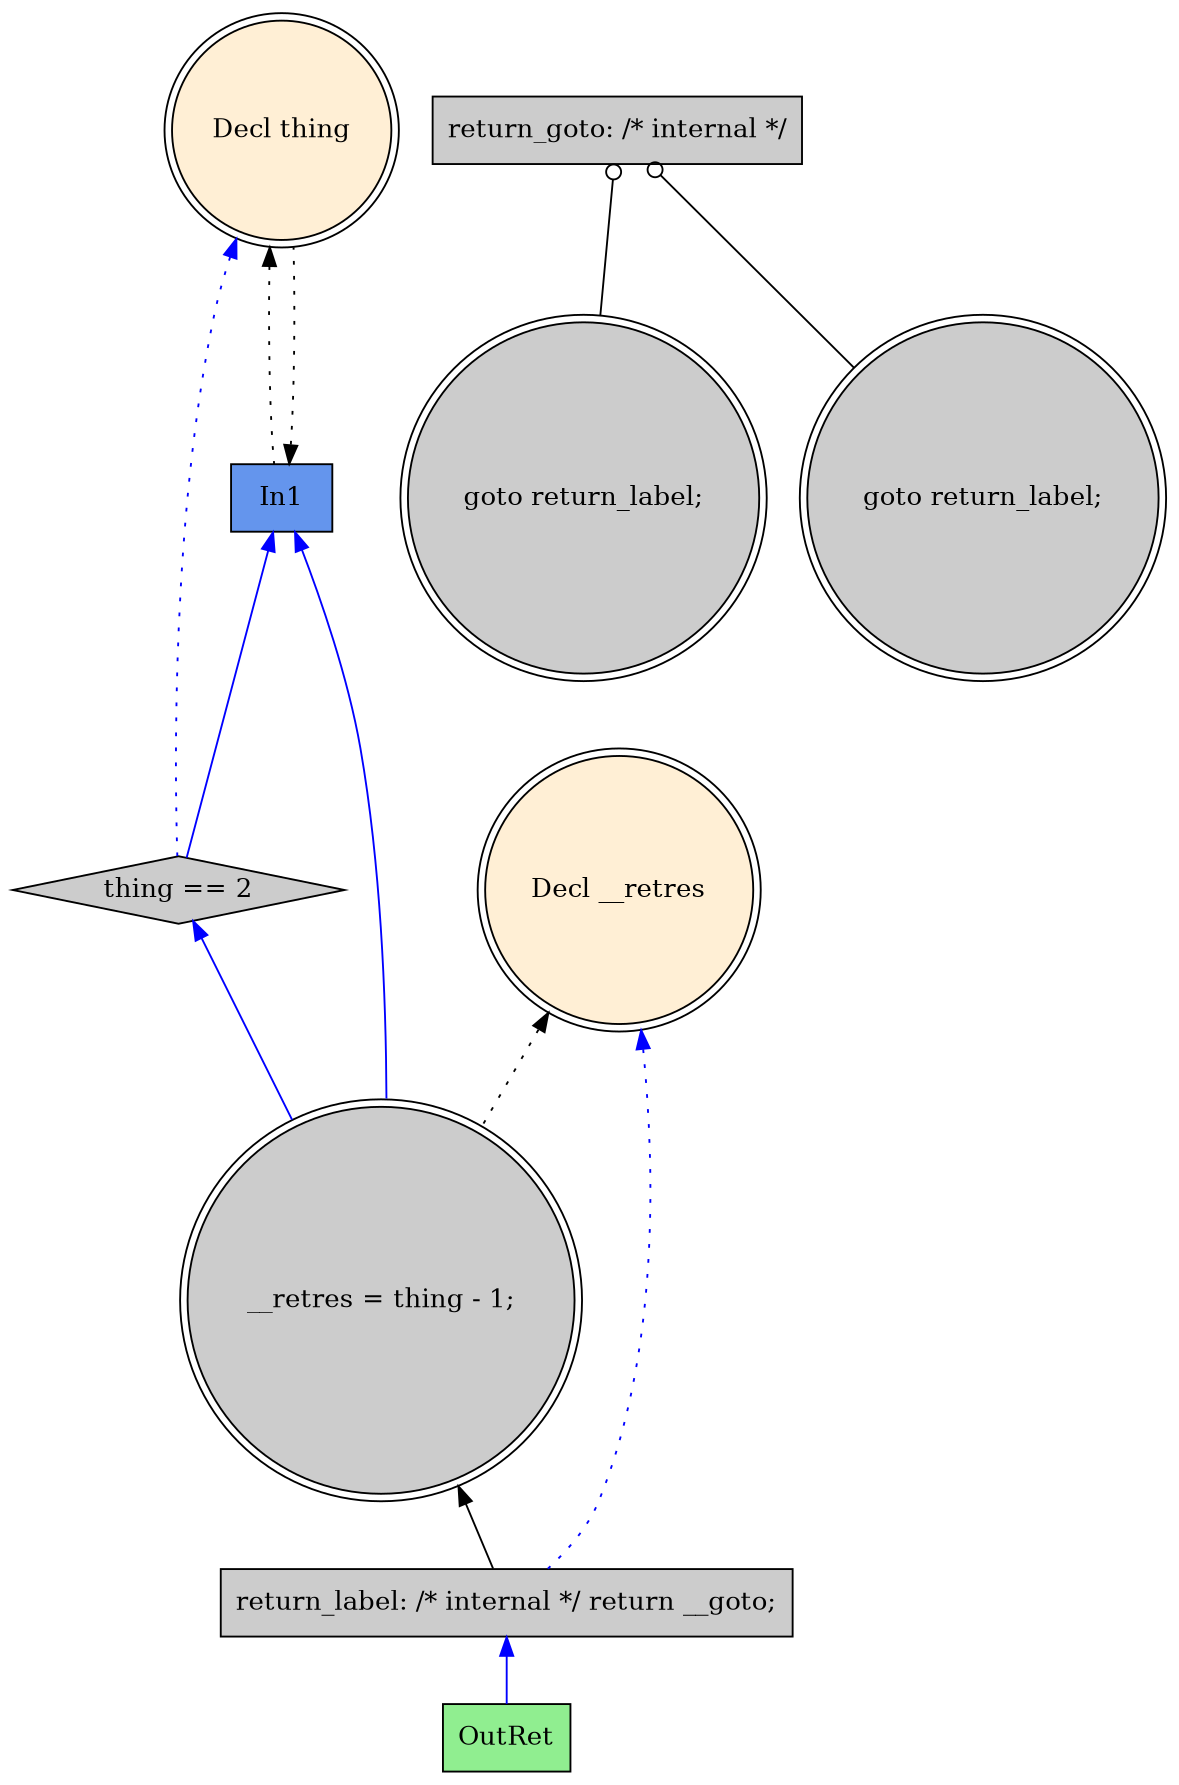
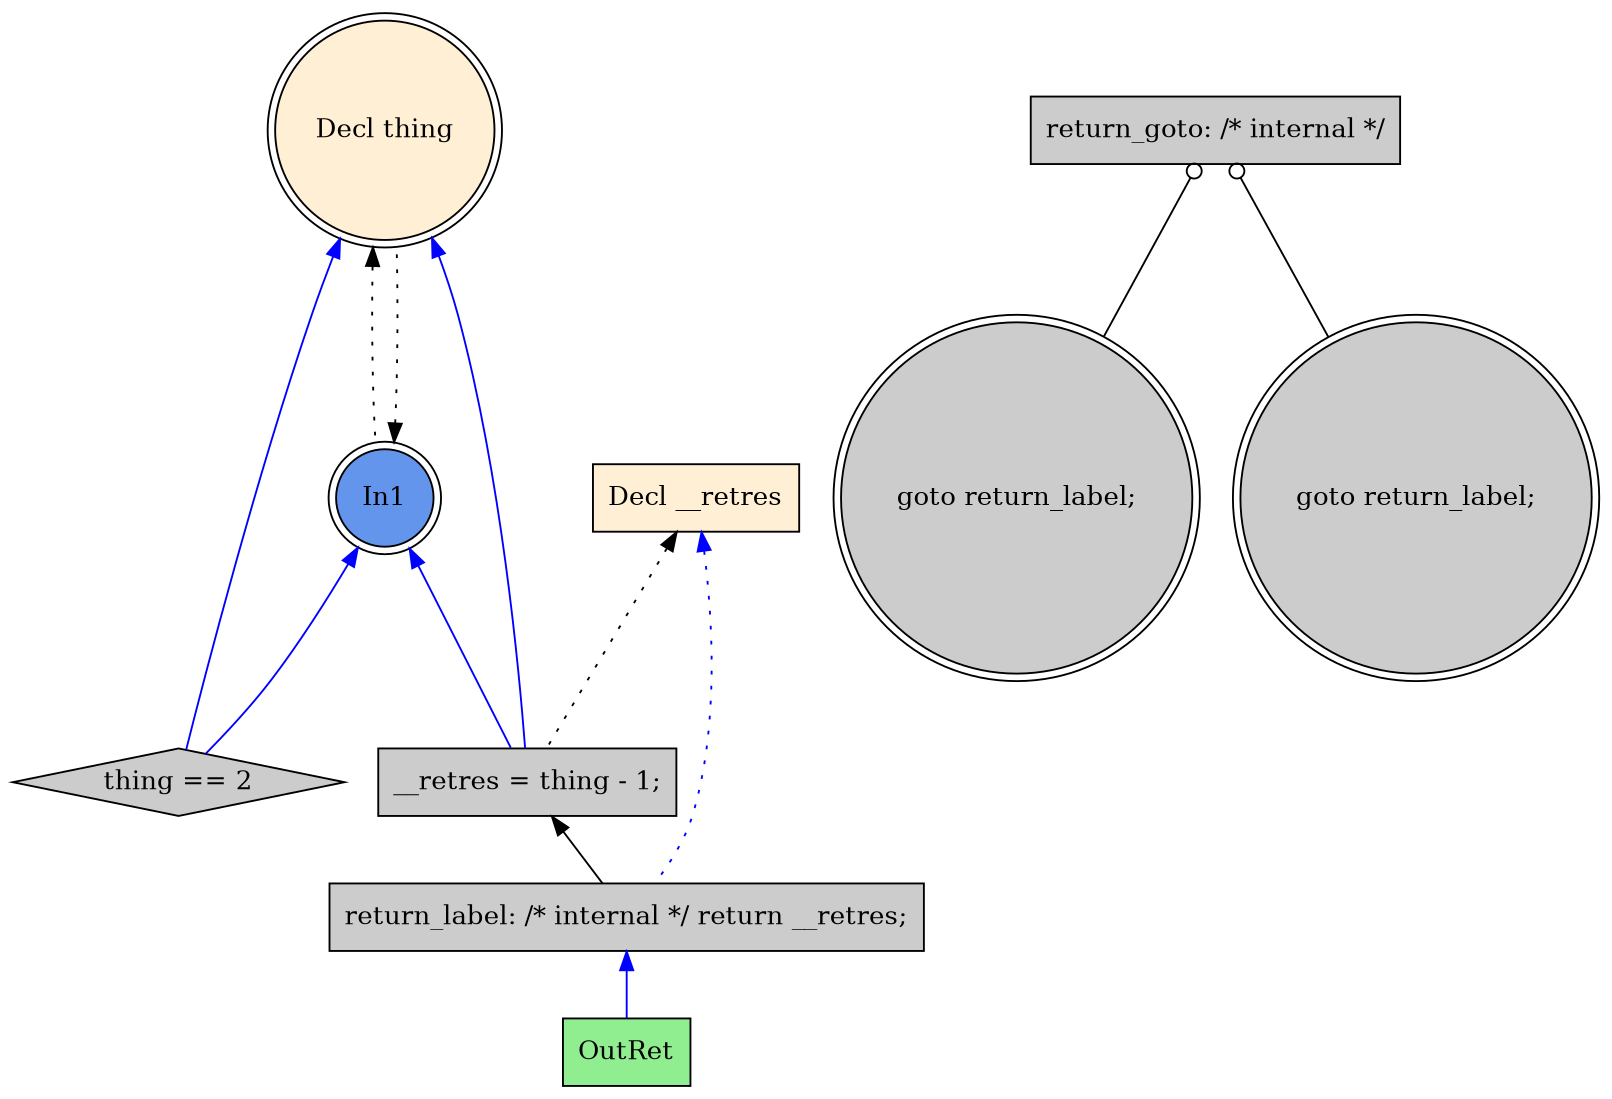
  digraph {
    rankdir=TB
    node [fillcolor="#CCCCCC" shape=box style=filled]
    edge [color="#000000" dir=back]
    n1 [fillcolor="#FFEFD5" label="Decl thing" shape=doublecircle]
-   n2 [fillcolor="#6495ED" label=In1]
+   n2 [fillcolor="#6495ED" label=In1 shape=doublecircle]
    n3 [label="thing == 2" shape=diamond]
-   n4 [label="__retres = thing - 1;" shape=doublecircle]
-   n5 [label="return_label: /* internal */ return __goto;"]
-   n6 [fillcolor="#FFEFD5" label="Decl __retres" shape=doublecircle]
+   n4 [label="__retres = thing - 1;"]
+   n5 [label="return_label: /* internal */ return __retres;"]
+   n6 [fillcolor="#FFEFD5" label="Decl __retres"]
    n7 [fillcolor="#90EE90" label=OutRet]
    n8 [label="goto return_label;" shape=doublecircle]
    n9 [label="return_goto: /* internal */"]
    n10 [label="goto return_label;" shape=doublecircle]
    n1 -> n2 [style=dotted]
-   n1 -> n3 [color="#0000FF" style=dotted]
-   n3 -> n4 [color="#0000FF"]
+   n1 -> n3 [color="#0000FF"]
+   n1 -> n4 [color="#0000FF"]
    n2 -> n1 [style=dotted]
    n2 -> n3 [color="#0000FF"]
    n2 -> n4 [color="#0000FF"]
    n4 -> n5
    n5 -> n7 [color="#0000FF"]
    n6 -> n4 [style=dotted]
    n6 -> n5 [color="#0000FF" style=dotted]
    n9 -> n8 [arrowtail=odot]
    n9 -> n10 [arrowtail=odot]
  }
